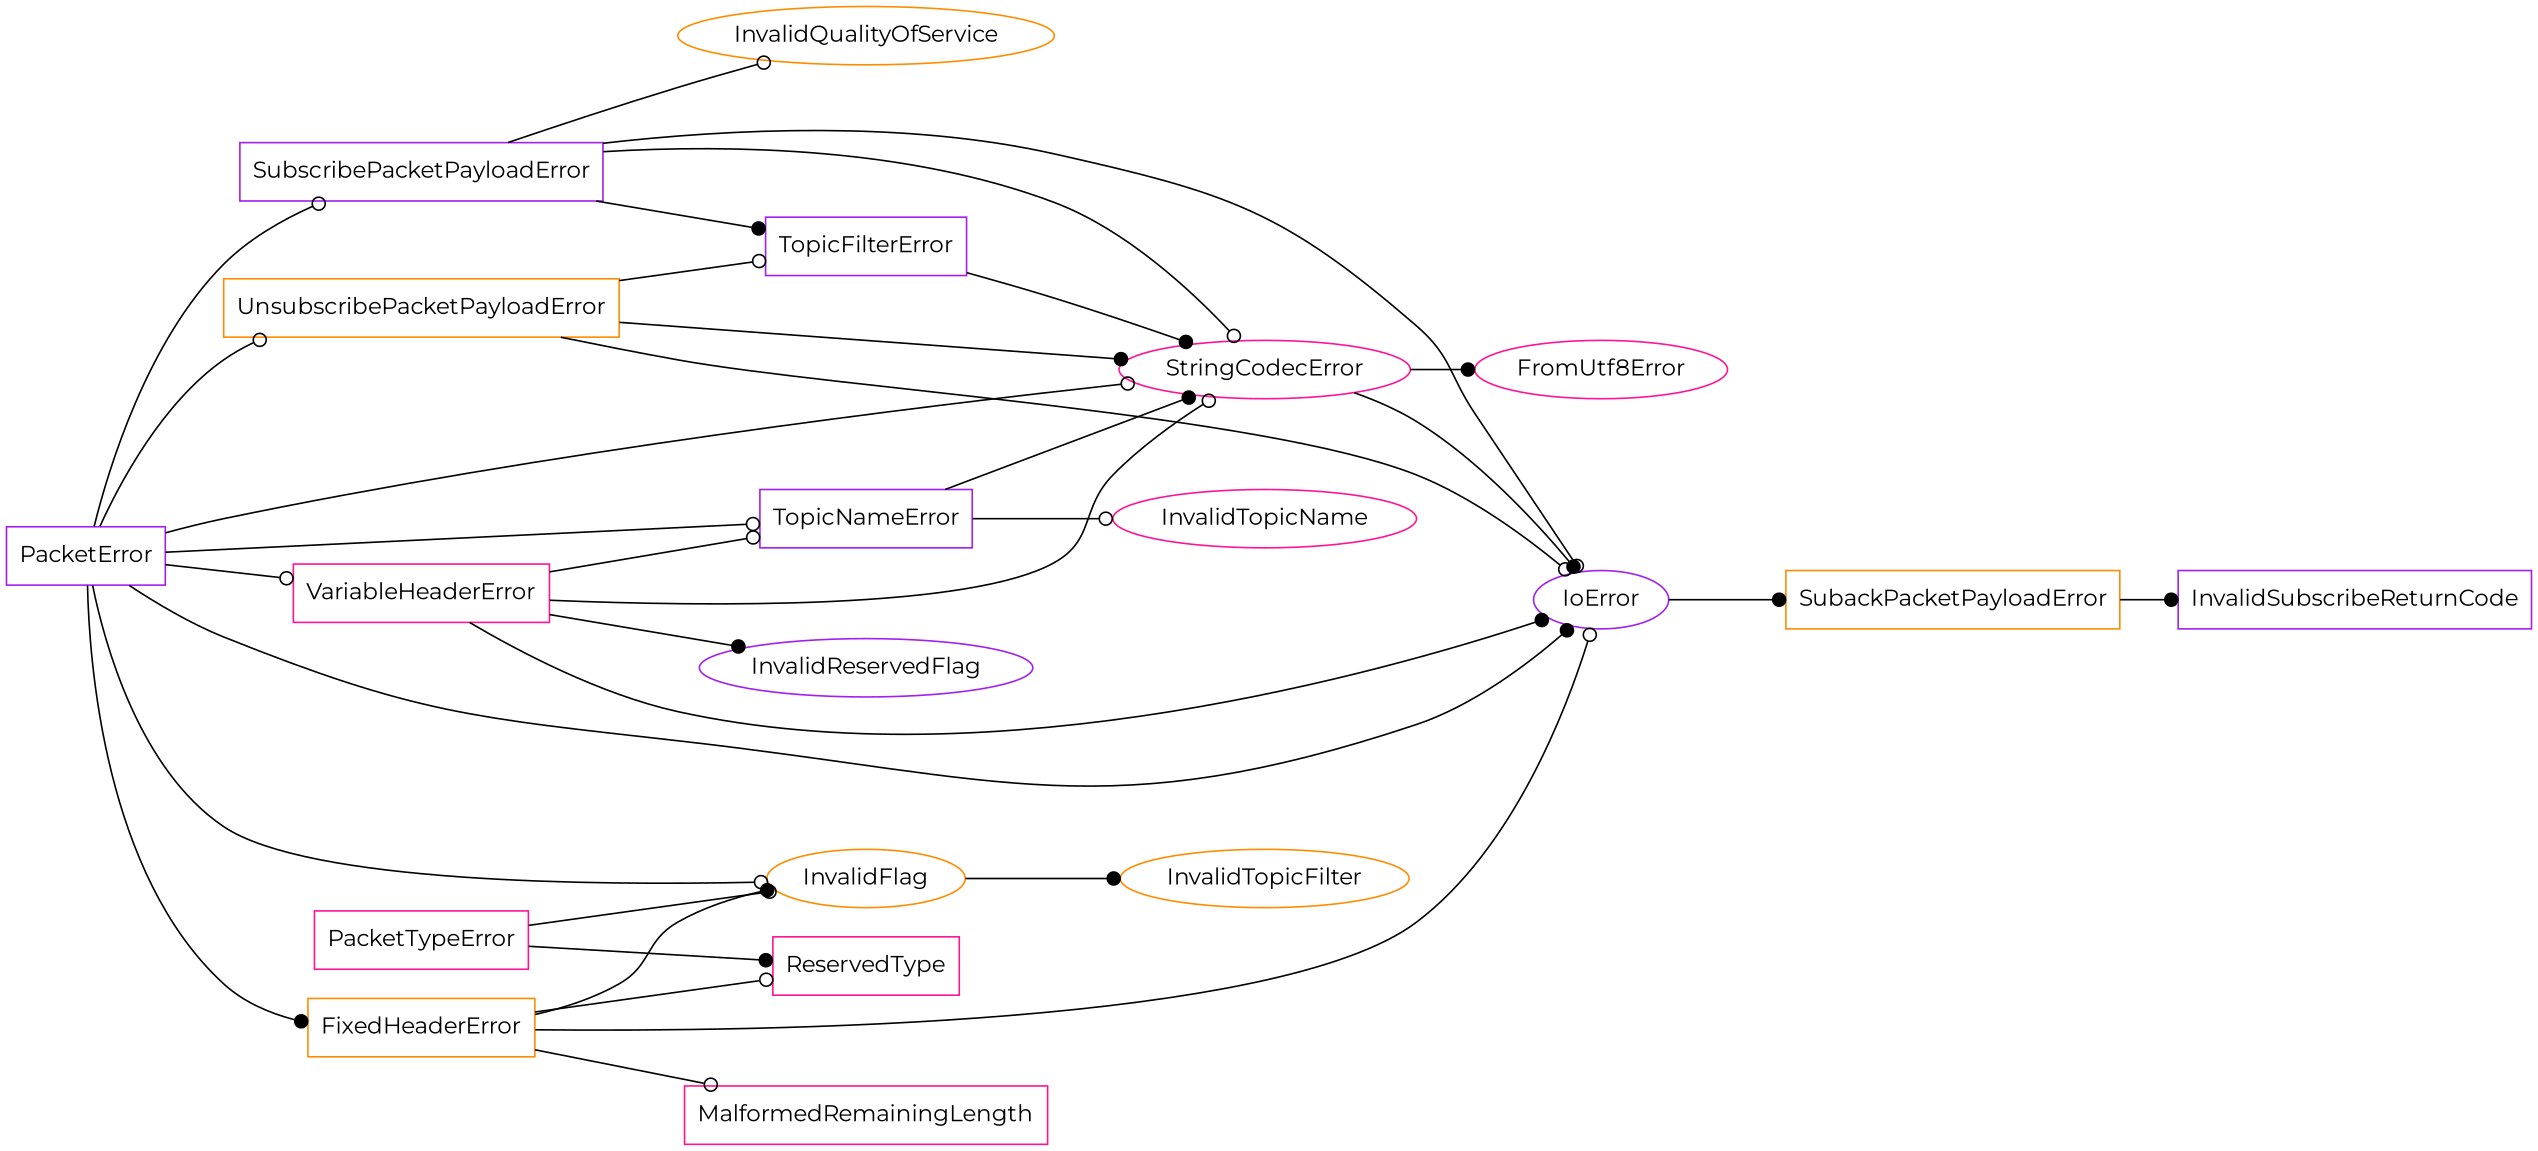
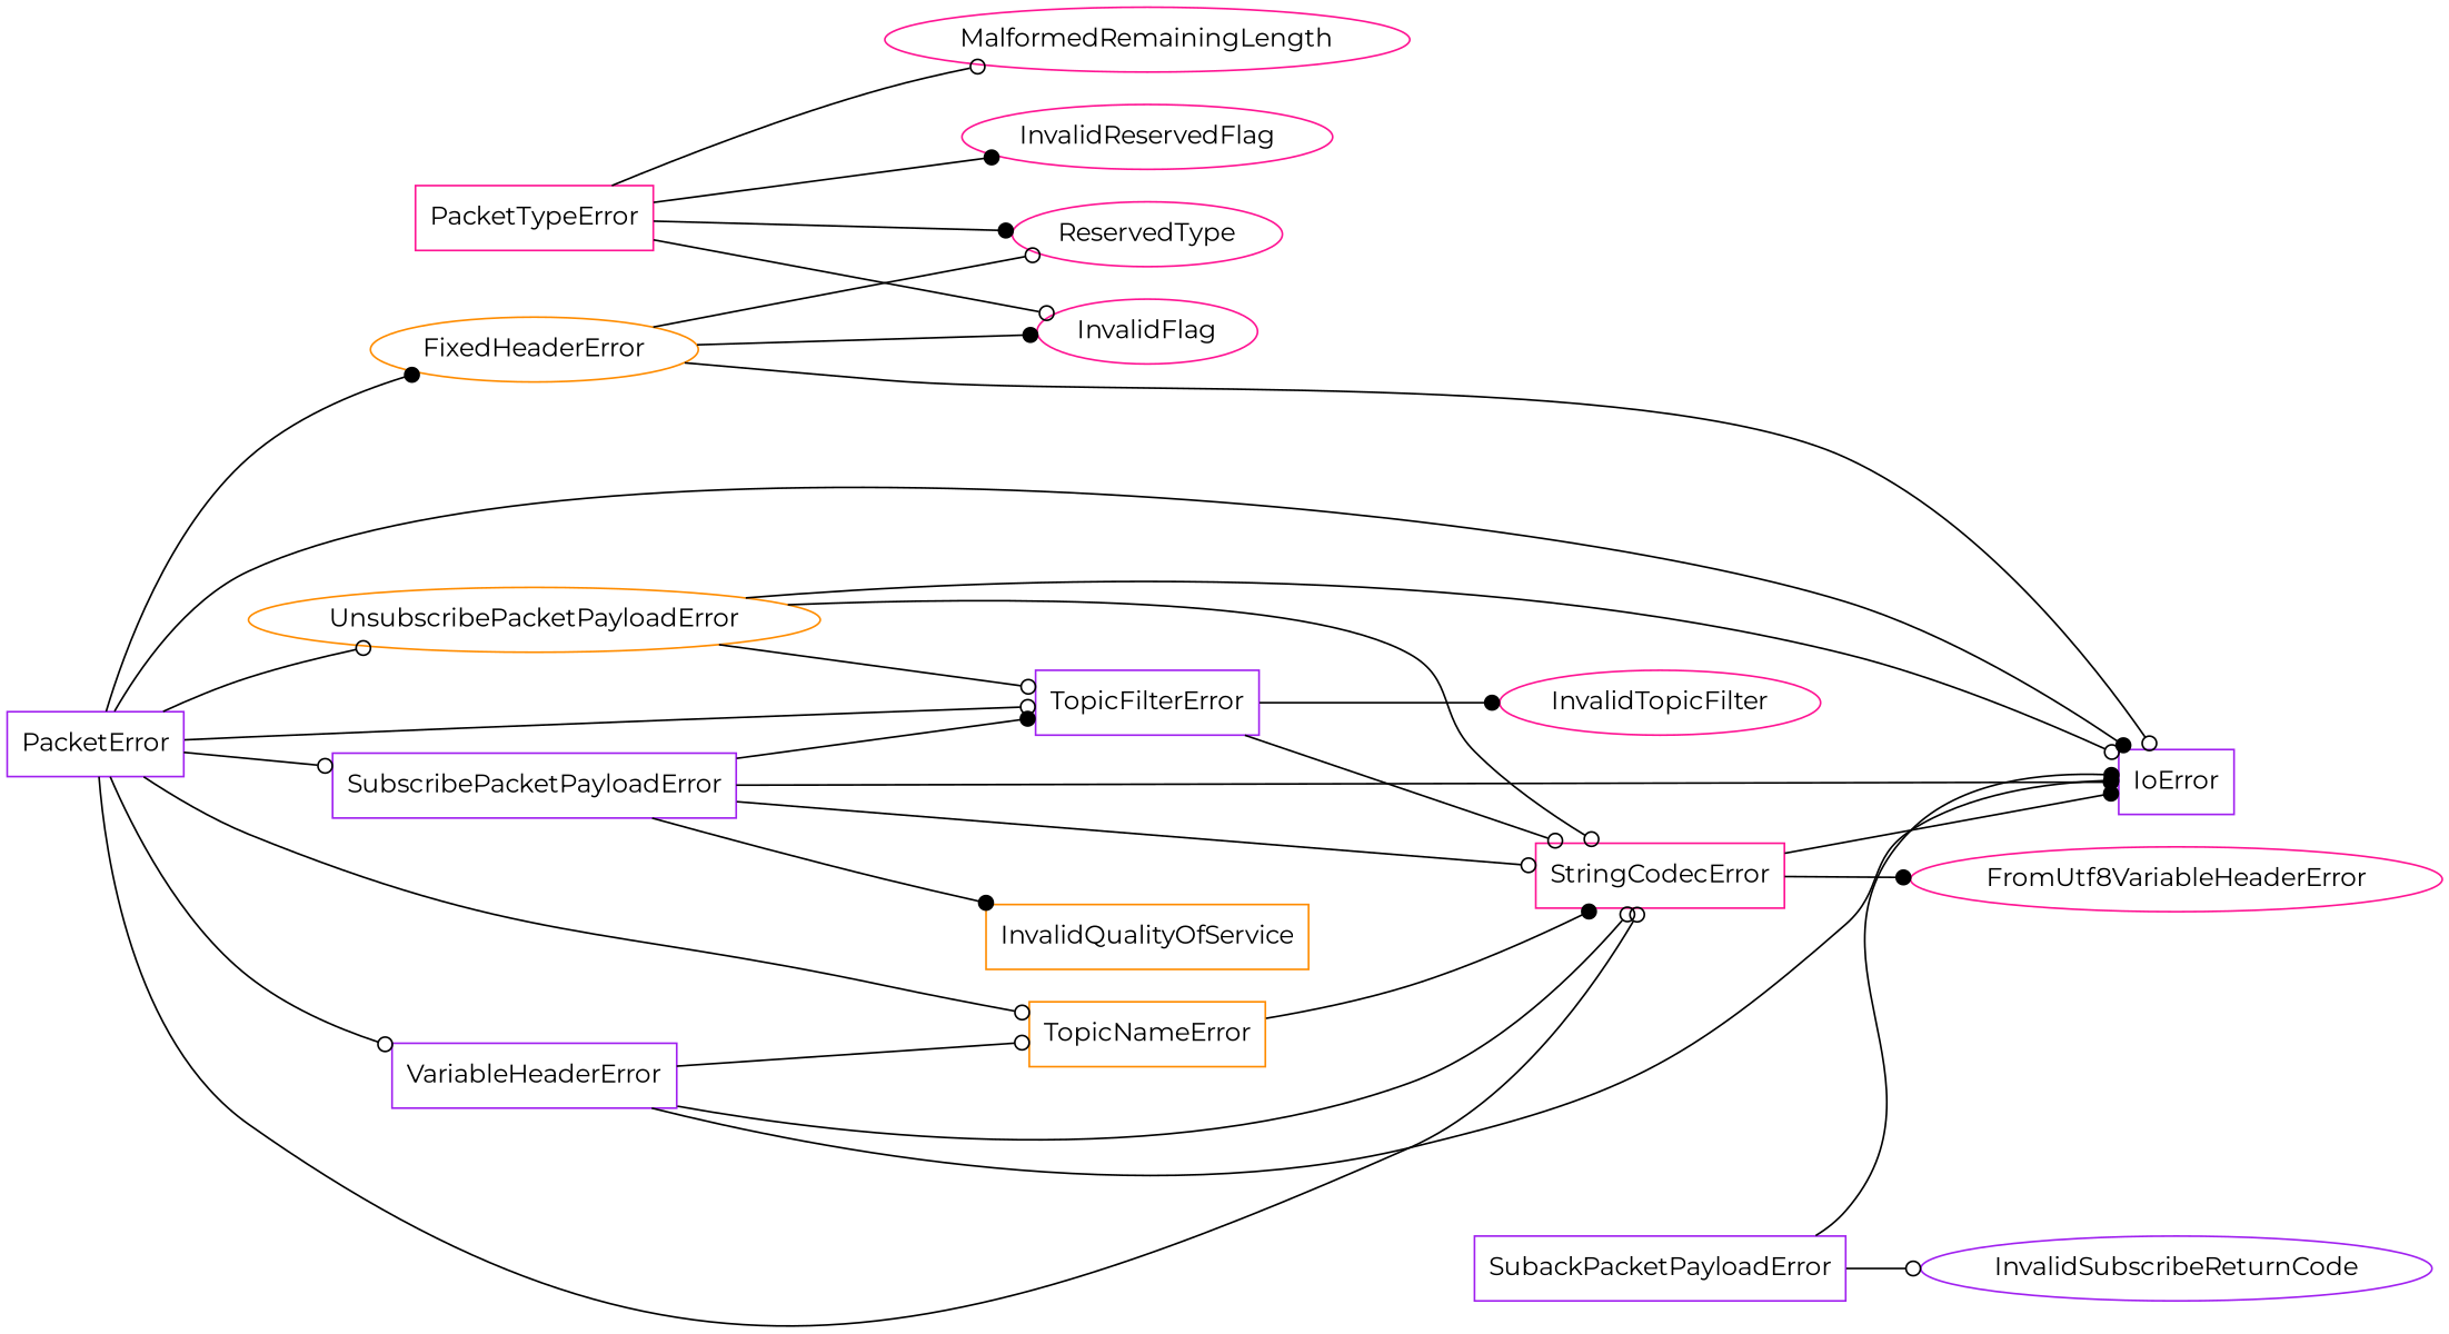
  digraph {
    fontname=Montserrat
    rankdir=LR
    node [color=deeppink fontname=Montserrat]
    edge [arrowhead=odot fontname=Montserrat]
    TopicFilterError [color=purple shape=box]
-   StringCodecError [shape=ellipse]
-   InvalidTopicFilter [color=darkorange]
-   IoError [color=purple]
-   FromUtf8Error
-   TopicNameError [color=purple shape=box]
-   InvalidTopicName
+   StringCodecError [shape=box]
+   InvalidTopicFilter
+   IoError [color=purple shape=box]
+   FromUtf8Error [label=FromUtf8VariableHeaderError]
+   TopicNameError [color=darkorange shape=box]
    PacketTypeError [shape=box]
-   ReservedType [shape=box]
-   InvalidFlag [color=darkorange]
-   FixedHeaderError [color=darkorange shape=box]
-   MalformedRemainingLength [shape=box]
+   ReservedType
+   InvalidFlag
+   FixedHeaderError [color=darkorange shape=ellipse]
+   MalformedRemainingLength
    SubscribePacketPayloadError [color=purple shape=box]
-   InvalidQualityOfService [color=darkorange]
-   SubackPacketPayloadError [color=darkorange shape=box]
-   InvalidSubscribeReturnCode [color=purple shape=box]
-   UnsubscribePacketPayloadError [color=darkorange shape=box]
+   InvalidQualityOfService [color=darkorange shape=box]
+   SubackPacketPayloadError [color=purple shape=box]
+   InvalidSubscribeReturnCode [color=purple]
+   UnsubscribePacketPayloadError [color=darkorange shape=ellipse]
    PacketError [color=purple shape=box]
-   VariableHeaderError [shape=box]
-   InvalidReservedFlag [color=purple]
-   TopicFilterError -> StringCodecError [arrowhead=dot]
-   InvalidFlag -> InvalidTopicFilter [arrowhead=dot]
+   VariableHeaderError [color=purple shape=box]
+   InvalidReservedFlag
+   TopicFilterError -> StringCodecError
+   TopicFilterError -> InvalidTopicFilter [arrowhead=dot]
    StringCodecError -> IoError [arrowhead=dot]
    StringCodecError -> FromUtf8Error [arrowhead=dot]
    TopicNameError -> StringCodecError [arrowhead=dot]
-   TopicNameError -> InvalidTopicName
    PacketTypeError -> ReservedType [arrowhead=dot]
    PacketTypeError -> InvalidFlag
    FixedHeaderError -> IoError
    FixedHeaderError -> ReservedType
    FixedHeaderError -> InvalidFlag [arrowhead=dot]
-   FixedHeaderError -> MalformedRemainingLength
+   PacketTypeError -> MalformedRemainingLength
    SubscribePacketPayloadError -> TopicFilterError [arrowhead=dot]
    SubscribePacketPayloadError -> StringCodecError
-   SubscribePacketPayloadError -> IoError
-   SubscribePacketPayloadError -> InvalidQualityOfService
-   IoError -> SubackPacketPayloadError [arrowhead=dot]
-   SubackPacketPayloadError -> InvalidSubscribeReturnCode [arrowhead=dot]
+   SubscribePacketPayloadError -> IoError [arrowhead=dot]
+   SubscribePacketPayloadError -> InvalidQualityOfService [arrowhead=dot]
+   SubackPacketPayloadError -> IoError [arrowhead=dot]
+   SubackPacketPayloadError -> InvalidSubscribeReturnCode
    UnsubscribePacketPayloadError -> TopicFilterError
-   UnsubscribePacketPayloadError -> StringCodecError [arrowhead=dot]
+   UnsubscribePacketPayloadError -> StringCodecError
    UnsubscribePacketPayloadError -> IoError
-   PacketError -> InvalidFlag
+   PacketError -> TopicFilterError
    PacketError -> StringCodecError
    PacketError -> IoError [arrowhead=dot]
    PacketError -> TopicNameError
    PacketError -> FixedHeaderError [arrowhead=dot]
    PacketError -> SubscribePacketPayloadError
    PacketError -> UnsubscribePacketPayloadError
    PacketError -> VariableHeaderError
    VariableHeaderError -> StringCodecError
    VariableHeaderError -> IoError [arrowhead=dot]
    VariableHeaderError -> TopicNameError
-   VariableHeaderError -> InvalidReservedFlag [arrowhead=dot]
+   PacketTypeError -> InvalidReservedFlag [arrowhead=dot]
  }
